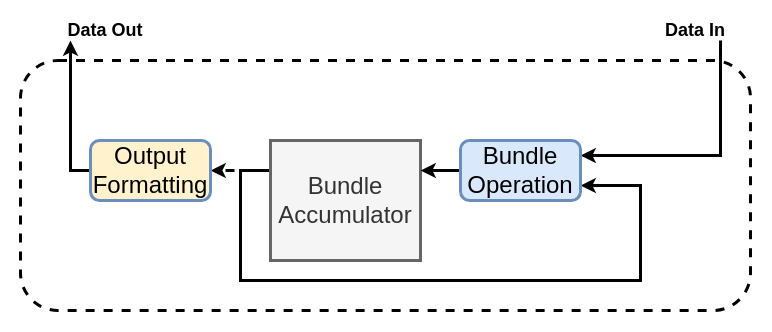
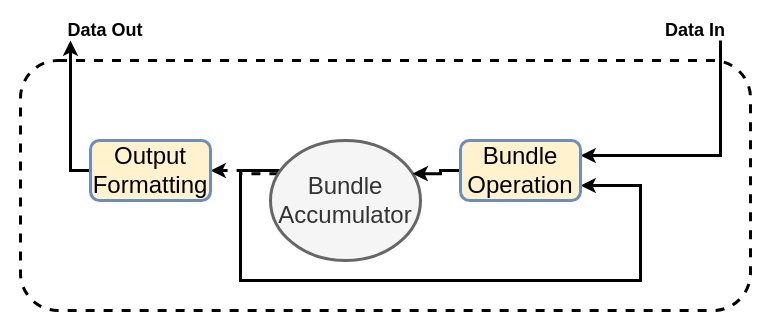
  <mxCell id="0" />
  <mxCell id="1" parent="0" />
  <mxCell id="2" value="" style="rounded=1;whiteSpace=wrap;html=1;strokeWidth=3;dashed=1;" parent="1" vertex="1"><mxGeometry x="20" y="60" width="730" height="250" as="geometry" /></mxCell>
  <mxCell id="3" style="edgeStyle=orthogonalEdgeStyle;rounded=0;orthogonalLoop=1;jettySize=auto;html=1;entryX=1;entryY=0.25;entryDx=0;entryDy=0;strokeWidth=3;" parent="1" target="8" edge="1"><mxGeometry relative="1" as="geometry"><mxPoint x="720" y="40" as="sourcePoint" /><Array as="points"><mxPoint x="720" y="60" /><mxPoint x="720" y="155" /></Array></mxGeometry></mxCell>
  <mxCell id="4" style="edgeStyle=orthogonalEdgeStyle;rounded=0;orthogonalLoop=1;jettySize=auto;html=1;exitX=0;exitY=0.25;exitDx=0;exitDy=0;entryX=1;entryY=0.5;entryDx=0;entryDy=0;strokeWidth=3;dashed=1;" parent="1" source="6" target="10" edge="1"><mxGeometry relative="1" as="geometry" /></mxCell>
  <mxCell id="5" style="edgeStyle=orthogonalEdgeStyle;rounded=0;orthogonalLoop=1;jettySize=auto;html=1;exitX=0;exitY=0.25;exitDx=0;exitDy=0;entryX=1;entryY=0.75;entryDx=0;entryDy=0;strokeWidth=3;" parent="1" source="6" target="8" edge="1"><mxGeometry relative="1" as="geometry"><Array as="points"><mxPoint x="240" y="170" /><mxPoint x="240" y="280" /><mxPoint x="640" y="280" /><mxPoint x="640" y="185" /></Array></mxGeometry></mxCell>
- <mxCell id="6" value="&lt;font style=&quot;font-size: 24px&quot;&gt;Bundle Accumulator&lt;/font&gt;" style="rounded=0;whiteSpace=wrap;html=1;strokeWidth=3;fillColor=#f5f5f5;strokeColor=#666666;fontColor=#333333;" parent="1" vertex="1"><mxGeometry x="270" y="140" width="150" height="120" as="geometry" /></mxCell>
+ <mxCell id="6" value="&lt;font style=&quot;font-size: 24px&quot;&gt;Bundle Accumulator&lt;/font&gt;" style="ellipse;whiteSpace=wrap;html=1;strokeWidth=3;fillColor=#f5f5f5;strokeColor=#666666;fontColor=#333333;" parent="1" vertex="1"><mxGeometry x="270" y="140" width="150" height="120" as="geometry" /></mxCell>
  <mxCell id="7" style="edgeStyle=orthogonalEdgeStyle;rounded=0;orthogonalLoop=1;jettySize=auto;html=1;exitX=0;exitY=0.5;exitDx=0;exitDy=0;entryX=1;entryY=0.25;entryDx=0;entryDy=0;strokeWidth=3;" parent="1" source="8" target="6" edge="1"><mxGeometry relative="1" as="geometry" /></mxCell>
- <mxCell id="8" value="&lt;font style=&quot;font-size: 24px&quot;&gt;Bundle Operation&lt;/font&gt;" style="rounded=1;whiteSpace=wrap;html=1;strokeWidth=3;fillColor=#dae8fc;strokeColor=#6c8ebf;" parent="1" vertex="1"><mxGeometry x="460" y="140" width="120" height="60" as="geometry" /></mxCell>
+ <mxCell id="8" value="&lt;font style=&quot;font-size: 24px&quot;&gt;Bundle Operation&lt;/font&gt;" style="rounded=1;whiteSpace=wrap;html=1;strokeWidth=3;fillColor=#fff2cc;strokeColor=#6c8ebf;" parent="1" vertex="1"><mxGeometry x="460" y="140" width="120" height="60" as="geometry" /></mxCell>
  <mxCell id="9" style="edgeStyle=orthogonalEdgeStyle;rounded=0;orthogonalLoop=1;jettySize=auto;html=1;exitX=0;exitY=0.5;exitDx=0;exitDy=0;strokeWidth=3;" parent="1" source="10" edge="1"><mxGeometry relative="1" as="geometry"><mxPoint x="70" y="40" as="targetPoint" /></mxGeometry></mxCell>
  <mxCell id="10" value="&lt;font style=&quot;font-size: 24px&quot;&gt;Output Formatting&lt;/font&gt;" style="rounded=1;whiteSpace=wrap;html=1;strokeWidth=3;fillColor=#fff2cc;strokeColor=#6c8ebf;" parent="1" vertex="1"><mxGeometry x="90" y="140" width="120" height="60" as="geometry" /></mxCell>
  <mxCell id="11" value="&lt;b&gt;&lt;font style=&quot;font-size: 18px&quot;&gt;Data Out&lt;/font&gt;&lt;/b&gt;" style="text;html=1;strokeColor=none;fillColor=none;align=center;verticalAlign=middle;whiteSpace=wrap;rounded=0;" parent="1" vertex="1"><mxGeometry x="60" y="20" width="90" height="20" as="geometry" /></mxCell>
  <mxCell id="12" value="&lt;b&gt;&lt;font style=&quot;font-size: 18px&quot;&gt;Data In&lt;/font&gt;&lt;/b&gt;" style="text;html=1;strokeColor=none;fillColor=none;align=center;verticalAlign=middle;whiteSpace=wrap;rounded=0;" parent="1" vertex="1"><mxGeometry x="650" y="20" width="90" height="20" as="geometry" /></mxCell>
